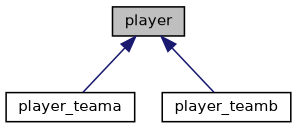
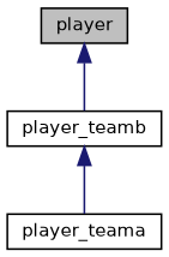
  digraph {
    node [color=black fillcolor=white fontname=Helvetica fontsize=10 shape=record style=filled]
    edge [color=midnightblue dir=back fontname=Helvetica fontsize=10 labelfontname=Helvetica labelfontsize=10 style=solid]
    n1 [fillcolor=grey75 fontcolor=black height=0.2 label=player width=0.4]
    n2 [height=0.2 label=player_teama width=0.4]
    n3 [height=0.2 label=player_teamb width=0.4]
-   n1 -> n2
+   n3 -> n2
    n1 -> n3
  }
